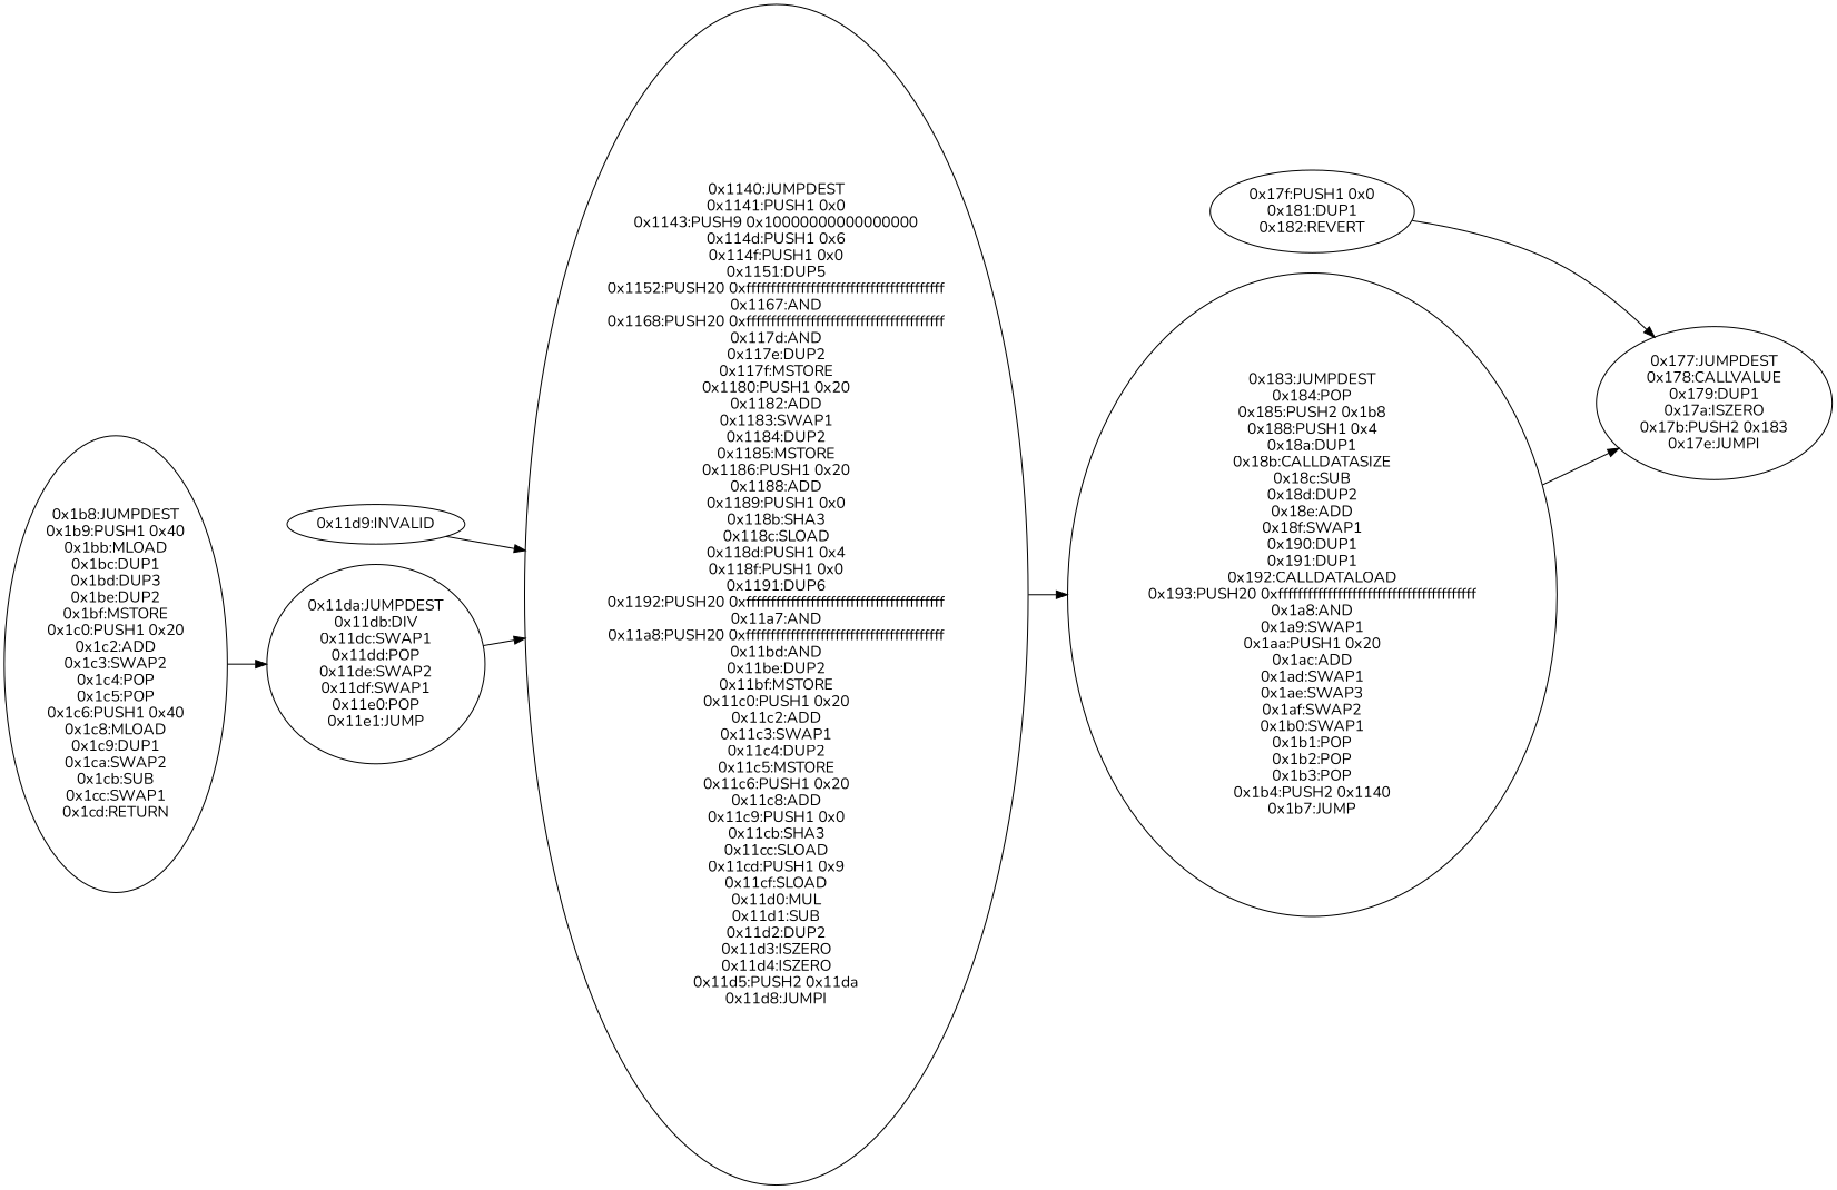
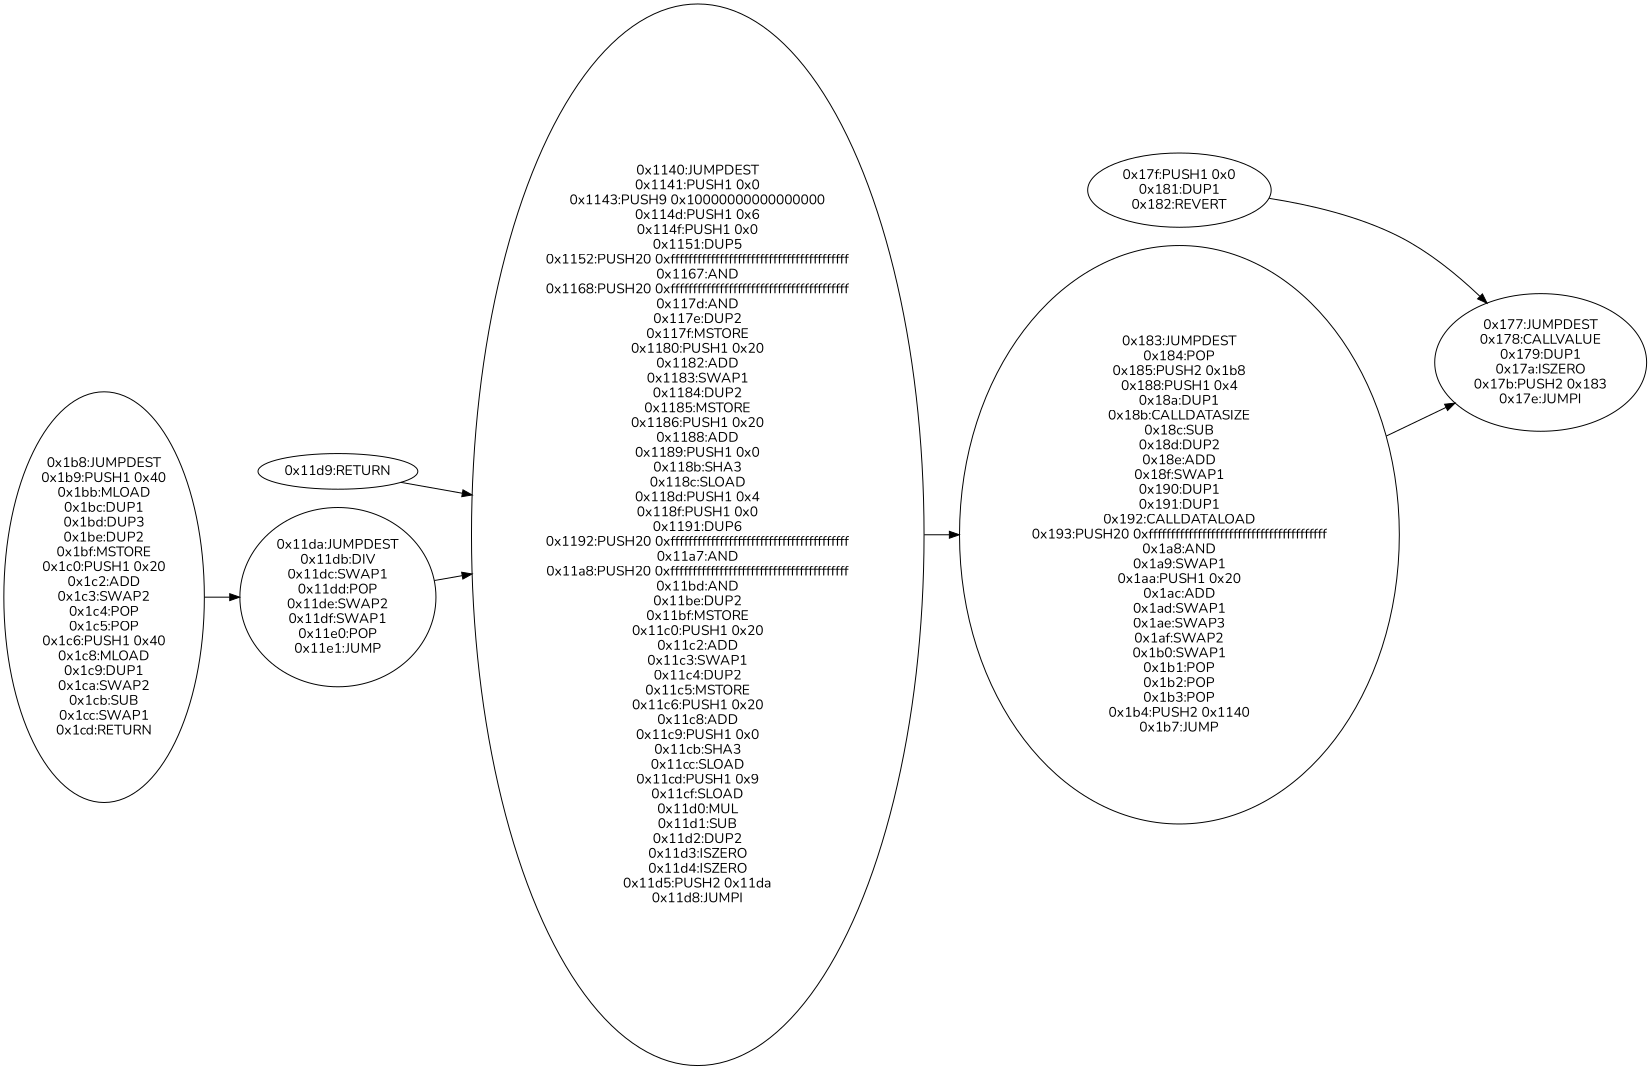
  digraph {
    rankdir=LR
    fontname=Nunito
    node [fontname=Nunito]
    edge [fontname=Nunito]
    n1 [label="0x177:JUMPDEST\n0x178:CALLVALUE\n0x179:DUP1\n0x17a:ISZERO\n0x17b:PUSH2 0x183\n0x17e:JUMPI"]
    n2 [label="0x17f:PUSH1 0x0\n0x181:DUP1\n0x182:REVERT"]
    n3 [label="0x183:JUMPDEST\n0x184:POP\n0x185:PUSH2 0x1b8\n0x188:PUSH1 0x4\n0x18a:DUP1\n0x18b:CALLDATASIZE\n0x18c:SUB\n0x18d:DUP2\n0x18e:ADD\n0x18f:SWAP1\n0x190:DUP1\n0x191:DUP1\n0x192:CALLDATALOAD\n0x193:PUSH20 0xffffffffffffffffffffffffffffffffffffffff\n0x1a8:AND\n0x1a9:SWAP1\n0x1aa:PUSH1 0x20\n0x1ac:ADD\n0x1ad:SWAP1\n0x1ae:SWAP3\n0x1af:SWAP2\n0x1b0:SWAP1\n0x1b1:POP\n0x1b2:POP\n0x1b3:POP\n0x1b4:PUSH2 0x1140\n0x1b7:JUMP"]
    n4 [label="0x1140:JUMPDEST\n0x1141:PUSH1 0x0\n0x1143:PUSH9 0x10000000000000000\n0x114d:PUSH1 0x6\n0x114f:PUSH1 0x0\n0x1151:DUP5\n0x1152:PUSH20 0xffffffffffffffffffffffffffffffffffffffff\n0x1167:AND\n0x1168:PUSH20 0xffffffffffffffffffffffffffffffffffffffff\n0x117d:AND\n0x117e:DUP2\n0x117f:MSTORE\n0x1180:PUSH1 0x20\n0x1182:ADD\n0x1183:SWAP1\n0x1184:DUP2\n0x1185:MSTORE\n0x1186:PUSH1 0x20\n0x1188:ADD\n0x1189:PUSH1 0x0\n0x118b:SHA3\n0x118c:SLOAD\n0x118d:PUSH1 0x4\n0x118f:PUSH1 0x0\n0x1191:DUP6\n0x1192:PUSH20 0xffffffffffffffffffffffffffffffffffffffff\n0x11a7:AND\n0x11a8:PUSH20 0xffffffffffffffffffffffffffffffffffffffff\n0x11bd:AND\n0x11be:DUP2\n0x11bf:MSTORE\n0x11c0:PUSH1 0x20\n0x11c2:ADD\n0x11c3:SWAP1\n0x11c4:DUP2\n0x11c5:MSTORE\n0x11c6:PUSH1 0x20\n0x11c8:ADD\n0x11c9:PUSH1 0x0\n0x11cb:SHA3\n0x11cc:SLOAD\n0x11cd:PUSH1 0x9\n0x11cf:SLOAD\n0x11d0:MUL\n0x11d1:SUB\n0x11d2:DUP2\n0x11d3:ISZERO\n0x11d4:ISZERO\n0x11d5:PUSH2 0x11da\n0x11d8:JUMPI"]
-   n5 [label="0x11d9:INVALID"]
+   n5 [label="0x11d9:RETURN"]
    n6 [label="0x11da:JUMPDEST\n0x11db:DIV\n0x11dc:SWAP1\n0x11dd:POP\n0x11de:SWAP2\n0x11df:SWAP1\n0x11e0:POP\n0x11e1:JUMP"]
    n7 [label="0x1b8:JUMPDEST\n0x1b9:PUSH1 0x40\n0x1bb:MLOAD\n0x1bc:DUP1\n0x1bd:DUP3\n0x1be:DUP2\n0x1bf:MSTORE\n0x1c0:PUSH1 0x20\n0x1c2:ADD\n0x1c3:SWAP2\n0x1c4:POP\n0x1c5:POP\n0x1c6:PUSH1 0x40\n0x1c8:MLOAD\n0x1c9:DUP1\n0x1ca:SWAP2\n0x1cb:SUB\n0x1cc:SWAP1\n0x1cd:RETURN"]
    n2 -> n1
    n3 -> n1
    n4 -> n3
    n5 -> n4
    n6 -> n4
    n7 -> n6
  }
